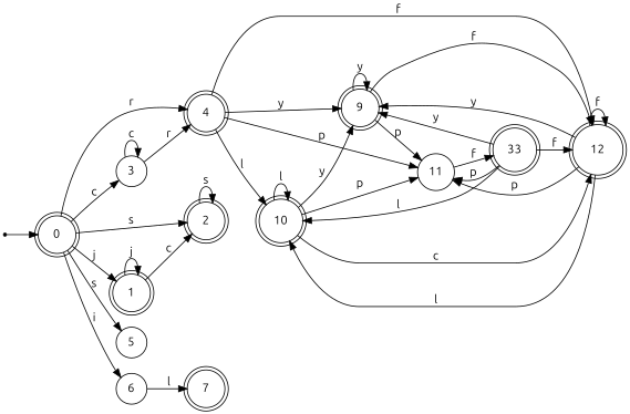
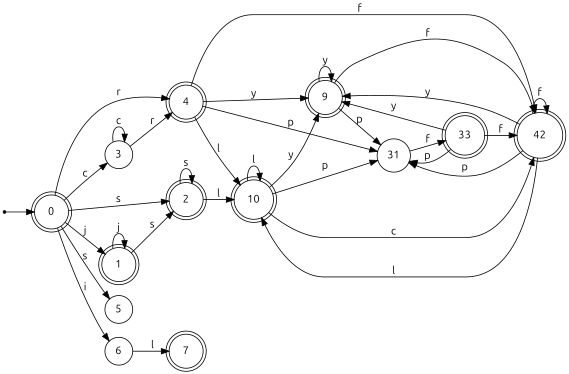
  digraph {
    fontname=Ubuntu
    rankdir=LR
    node [fontname=Ubuntu shape=doublecircle]
    edge [fontname=Ubuntu]
    dummy0 [shape=point]
    0
    1
    2
    3 [shape=circle]
    4
    5 [shape=circle]
    6 [shape=circle]
    9
    10
-   11 [shape=circle]
-   12
+   11 [shape=circle label=31]
+   12 [label=42]
    7
    n14 [label=33]
    dummy0 -> 0
    0 -> 1 [label=j]
    0 -> 2 [label=s]
    0 -> 3 [label=c]
    0 -> 4 [label=r]
    0 -> 5 [label=s]
    0 -> 6 [label=i]
    1 -> 1 [label=j]
-   1 -> 2 [label=c]
+   1 -> 2 [label=s]
    2 -> 2 [label=s]
    3 -> 3 [label=c]
    3 -> 4 [label=r]
    4 -> 9 [label=y]
    4 -> 10 [label=l]
    4 -> 11 [label=p]
    4 -> 12 [label=f]
    6 -> 7 [label=l]
    9 -> 9 [label=y]
    9 -> 11 [label=p]
    9 -> 12 [label=f]
    10 -> 9 [label=y]
    10 -> 10 [label=l]
    10 -> 11 [label=p]
    10 -> 12 [label=c]
    11 -> n14 [label=f]
    12 -> 9 [label=y]
    12 -> 10 [label=l]
    12 -> 11 [label=p]
    12 -> 12 [label=f]
    n14 -> 9 [label=y]
-   n14 -> 10 [label=l]
+   2 -> 10 [label=l]
    n14 -> 11 [label=p]
    n14 -> 12 [label=f]
  }
